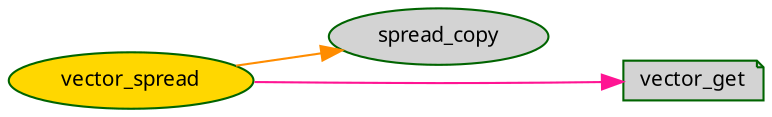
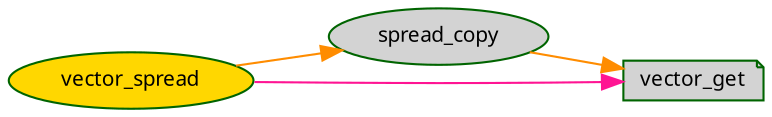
  digraph {
    rankdir=LR
    node [color=darkgreen fillcolor=lightgrey fontname=Mononoki fontsize=10 shape=ellipse style=filled]
    edge [color=darkorange fontname=Mononoki fontsize=10 labelfontname=Mononoki labelfontsize=10 style=solid]
    n1 [fillcolor=gold fontcolor=black height=0.2 label=vector_spread width=0.4]
    n2 [height=0.2 label=spread_copy width=0.4]
    n3 [height=0.2 label=vector_get shape=note width=0.4]
    n1 -> n2
    n1 -> n3 [color=deeppink]
+   n2 -> n3
  }
